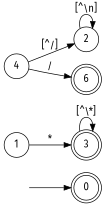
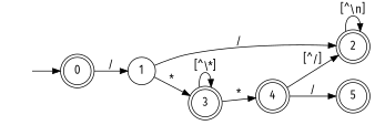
  digraph {
    fontname="Fira Sans"
    rankdir=LR
    node [fontname="Fira Sans" shape=doublecircle style=rounded]
    edge [fontname="Fira Sans"]
    s [shape=circle style=invis]
    0
    1 [shape=circle]
-   2 [shape=circle]
-   5 [label=6]
+   2
+   5
    3
-   4 [shape=circle]
+   4
    s -> 0
+   0 -> 1 [label="/"]
+   1 -> 2 [label="/"]
    1 -> 3 [label="*"]
    2 -> 2 [label="[^\\n]"]
    3 -> 3 [label="[^\\*]"]
+   3 -> 4 [label="*"]
    4 -> 2 [label="[^/]"]
    4 -> 5 [label="/"]
  }
